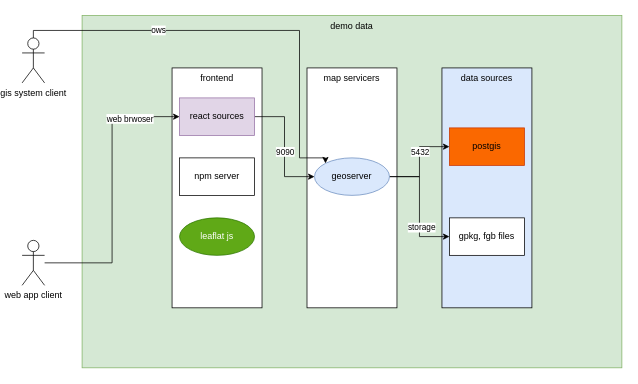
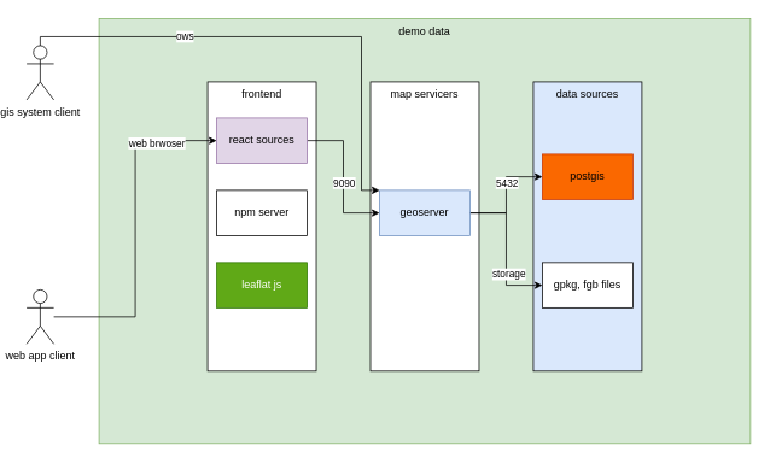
  <mxCell id="0" />
  <mxCell id="1" parent="0" />
  <mxCell id="2" value="demo data" style="rounded=0;whiteSpace=wrap;html=1;verticalAlign=top;fillColor=#d5e8d4;strokeColor=#82b366;" vertex="1" parent="1"><mxGeometry x="100" y="20" width="720" height="470" as="geometry" /></mxCell>
  <mxCell id="3" value="frontend" style="rounded=0;whiteSpace=wrap;html=1;verticalAlign=top;" vertex="1" parent="1"><mxGeometry x="220" y="90" width="120" height="320" as="geometry" /></mxCell>
  <mxCell id="4" value="data sources" style="rounded=0;whiteSpace=wrap;html=1;verticalAlign=top;fillColor=#dae8fc;" vertex="1" parent="1"><mxGeometry x="580" y="90" width="120" height="320" as="geometry" /></mxCell>
  <mxCell id="5" value="map servicers" style="rounded=0;whiteSpace=wrap;html=1;verticalAlign=top;" vertex="1" parent="1"><mxGeometry x="400" y="90" width="120" height="320" as="geometry" /></mxCell>
  <mxCell id="6" style="edgeStyle=orthogonalEdgeStyle;rounded=0;orthogonalLoop=1;jettySize=auto;html=1;entryX=0;entryY=0.5;entryDx=0;entryDy=0;" edge="1" parent="1" source="8" target="15"><mxGeometry relative="1" as="geometry" /></mxCell>
  <mxCell id="7" value="9090" style="edgeLabel;html=1;align=center;verticalAlign=middle;resizable=0;points=[];" vertex="1" connectable="0" parent="6"><mxGeometry x="0.072" relative="1" as="geometry"><mxPoint as="offset" /></mxGeometry></mxCell>
  <mxCell id="8" value="react sources" style="rounded=0;whiteSpace=wrap;html=1;fillColor=#e1d5e7;strokeColor=#9673a6;" vertex="1" parent="1"><mxGeometry x="230" y="130" width="100" height="50" as="geometry" /></mxCell>
  <mxCell id="9" value="npm server" style="rounded=0;whiteSpace=wrap;html=1;" vertex="1" parent="1"><mxGeometry x="230" y="210" width="100" height="50" as="geometry" /></mxCell>
- <mxCell id="10" value="leaflat js" style="ellipse;whiteSpace=wrap;html=1;fillColor=#60a917;fontColor=#ffffff;strokeColor=#2D7600;" vertex="1" parent="1"><mxGeometry x="230" y="290" width="100" height="50" as="geometry" /></mxCell>
+ <mxCell id="10" value="leaflat js" style="rounded=0;whiteSpace=wrap;html=1;fillColor=#60a917;fontColor=#ffffff;strokeColor=#2D7600;" vertex="1" parent="1"><mxGeometry x="230" y="290" width="100" height="50" as="geometry" /></mxCell>
  <mxCell id="11" style="edgeStyle=orthogonalEdgeStyle;rounded=0;orthogonalLoop=1;jettySize=auto;html=1;entryX=0;entryY=0.5;entryDx=0;entryDy=0;" edge="1" parent="1" source="15" target="16"><mxGeometry relative="1" as="geometry" /></mxCell>
  <mxCell id="12" value="5432" style="edgeLabel;html=1;align=center;verticalAlign=middle;resizable=0;points=[];" vertex="1" connectable="0" parent="11"><mxGeometry x="0.234" relative="1" as="geometry"><mxPoint as="offset" /></mxGeometry></mxCell>
  <mxCell id="13" style="edgeStyle=orthogonalEdgeStyle;rounded=0;orthogonalLoop=1;jettySize=auto;html=1;exitX=1;exitY=0.5;exitDx=0;exitDy=0;entryX=0;entryY=0.5;entryDx=0;entryDy=0;" edge="1" parent="1" source="15" target="17"><mxGeometry relative="1" as="geometry" /></mxCell>
  <mxCell id="14" value="storage" style="edgeLabel;html=1;align=center;verticalAlign=middle;resizable=0;points=[];" vertex="1" connectable="0" parent="13"><mxGeometry x="0.335" y="2" relative="1" as="geometry"><mxPoint as="offset" /></mxGeometry></mxCell>
- <mxCell id="15" value="geoserver" style="ellipse;whiteSpace=wrap;html=1;fillColor=#dae8fc;strokeColor=#6c8ebf;" vertex="1" parent="1"><mxGeometry x="410" y="210" width="100" height="50" as="geometry" /></mxCell>
+ <mxCell id="15" value="geoserver" style="rounded=0;whiteSpace=wrap;html=1;fillColor=#dae8fc;strokeColor=#6c8ebf;" vertex="1" parent="1"><mxGeometry x="410" y="210" width="100" height="50" as="geometry" /></mxCell>
  <mxCell id="16" value="postgis" style="rounded=0;whiteSpace=wrap;html=1;fillColor=#fa6800;fontColor=#000000;strokeColor=#C73500;" vertex="1" parent="1"><mxGeometry x="590" y="170" width="100" height="50" as="geometry" /></mxCell>
  <mxCell id="17" value="gpkg, fgb files" style="rounded=0;whiteSpace=wrap;html=1;" vertex="1" parent="1"><mxGeometry x="590" y="290" width="100" height="50" as="geometry" /></mxCell>
  <mxCell id="18" style="edgeStyle=orthogonalEdgeStyle;rounded=0;orthogonalLoop=1;jettySize=auto;html=1;entryX=0;entryY=0;entryDx=0;entryDy=0;" edge="1" parent="1" source="20" target="15"><mxGeometry relative="1" as="geometry"><Array as="points"><mxPoint x="35" y="40" /><mxPoint x="390" y="40" /><mxPoint x="390" y="210" /></Array></mxGeometry></mxCell>
  <mxCell id="19" value="ows" style="edgeLabel;html=1;align=center;verticalAlign=middle;resizable=0;points=[];" vertex="1" connectable="0" parent="18"><mxGeometry x="-0.39" y="1" relative="1" as="geometry"><mxPoint as="offset" /></mxGeometry></mxCell>
  <mxCell id="20" value="gis system client" style="shape=umlActor;verticalLabelPosition=bottom;verticalAlign=top;html=1;outlineConnect=0;" vertex="1" parent="1"><mxGeometry x="20" y="50" width="30" height="60" as="geometry" /></mxCell>
  <mxCell id="21" style="edgeStyle=orthogonalEdgeStyle;rounded=0;orthogonalLoop=1;jettySize=auto;html=1;entryX=0;entryY=0.5;entryDx=0;entryDy=0;" edge="1" parent="1" source="23" target="8"><mxGeometry relative="1" as="geometry" /></mxCell>
  <mxCell id="22" value="web brwoser" style="edgeLabel;html=1;align=center;verticalAlign=middle;resizable=0;points=[];" vertex="1" connectable="0" parent="21"><mxGeometry x="0.644" y="-2" relative="1" as="geometry"><mxPoint as="offset" /></mxGeometry></mxCell>
  <mxCell id="23" value="web app client" style="shape=umlActor;verticalLabelPosition=bottom;verticalAlign=top;html=1;outlineConnect=0;" vertex="1" parent="1"><mxGeometry x="20" y="320" width="30" height="60" as="geometry" /></mxCell>
